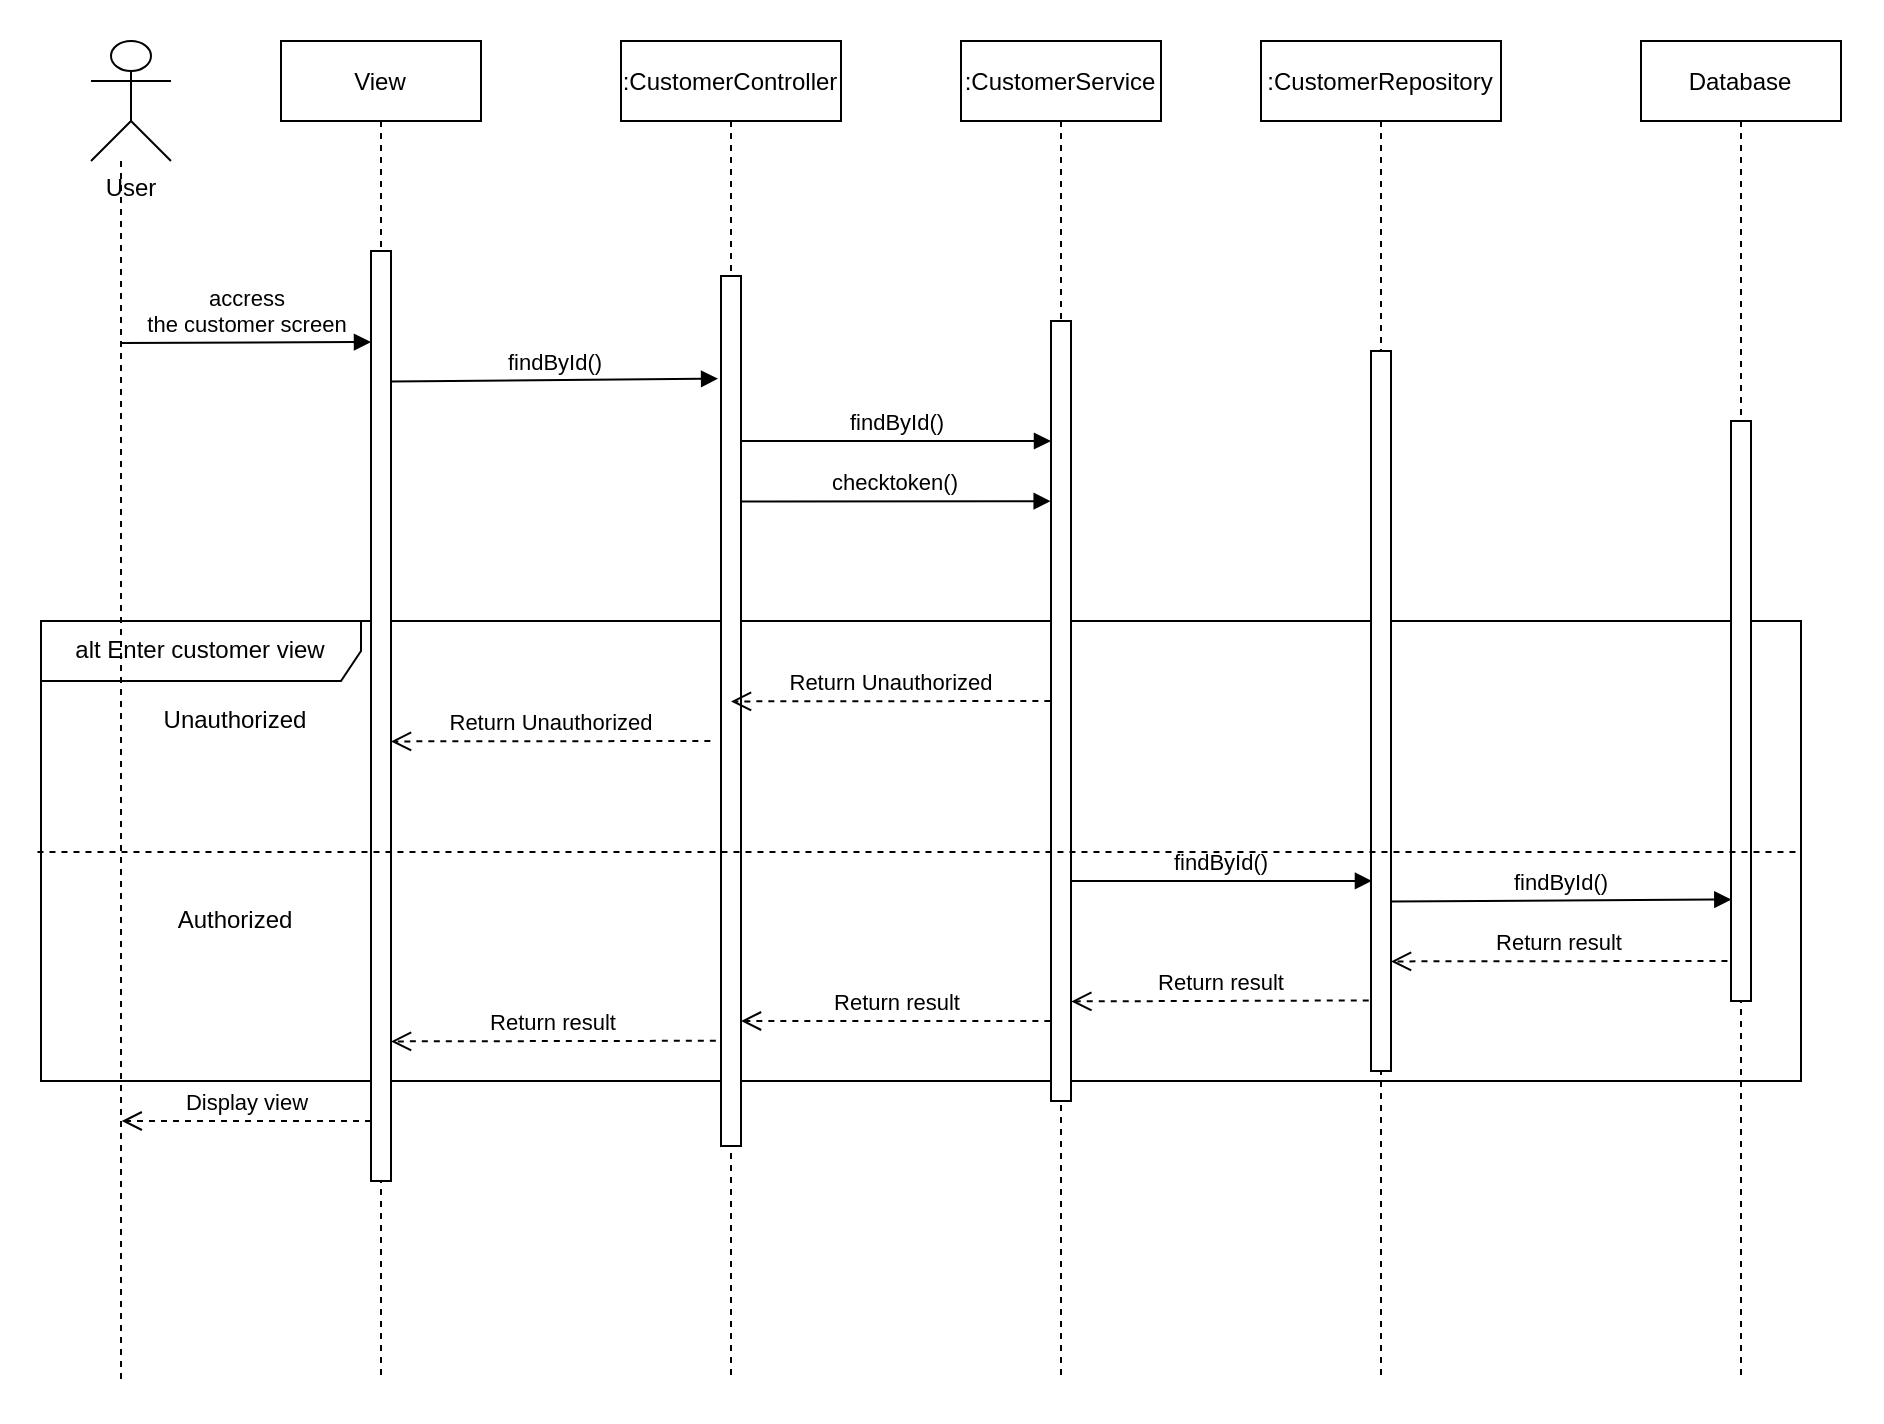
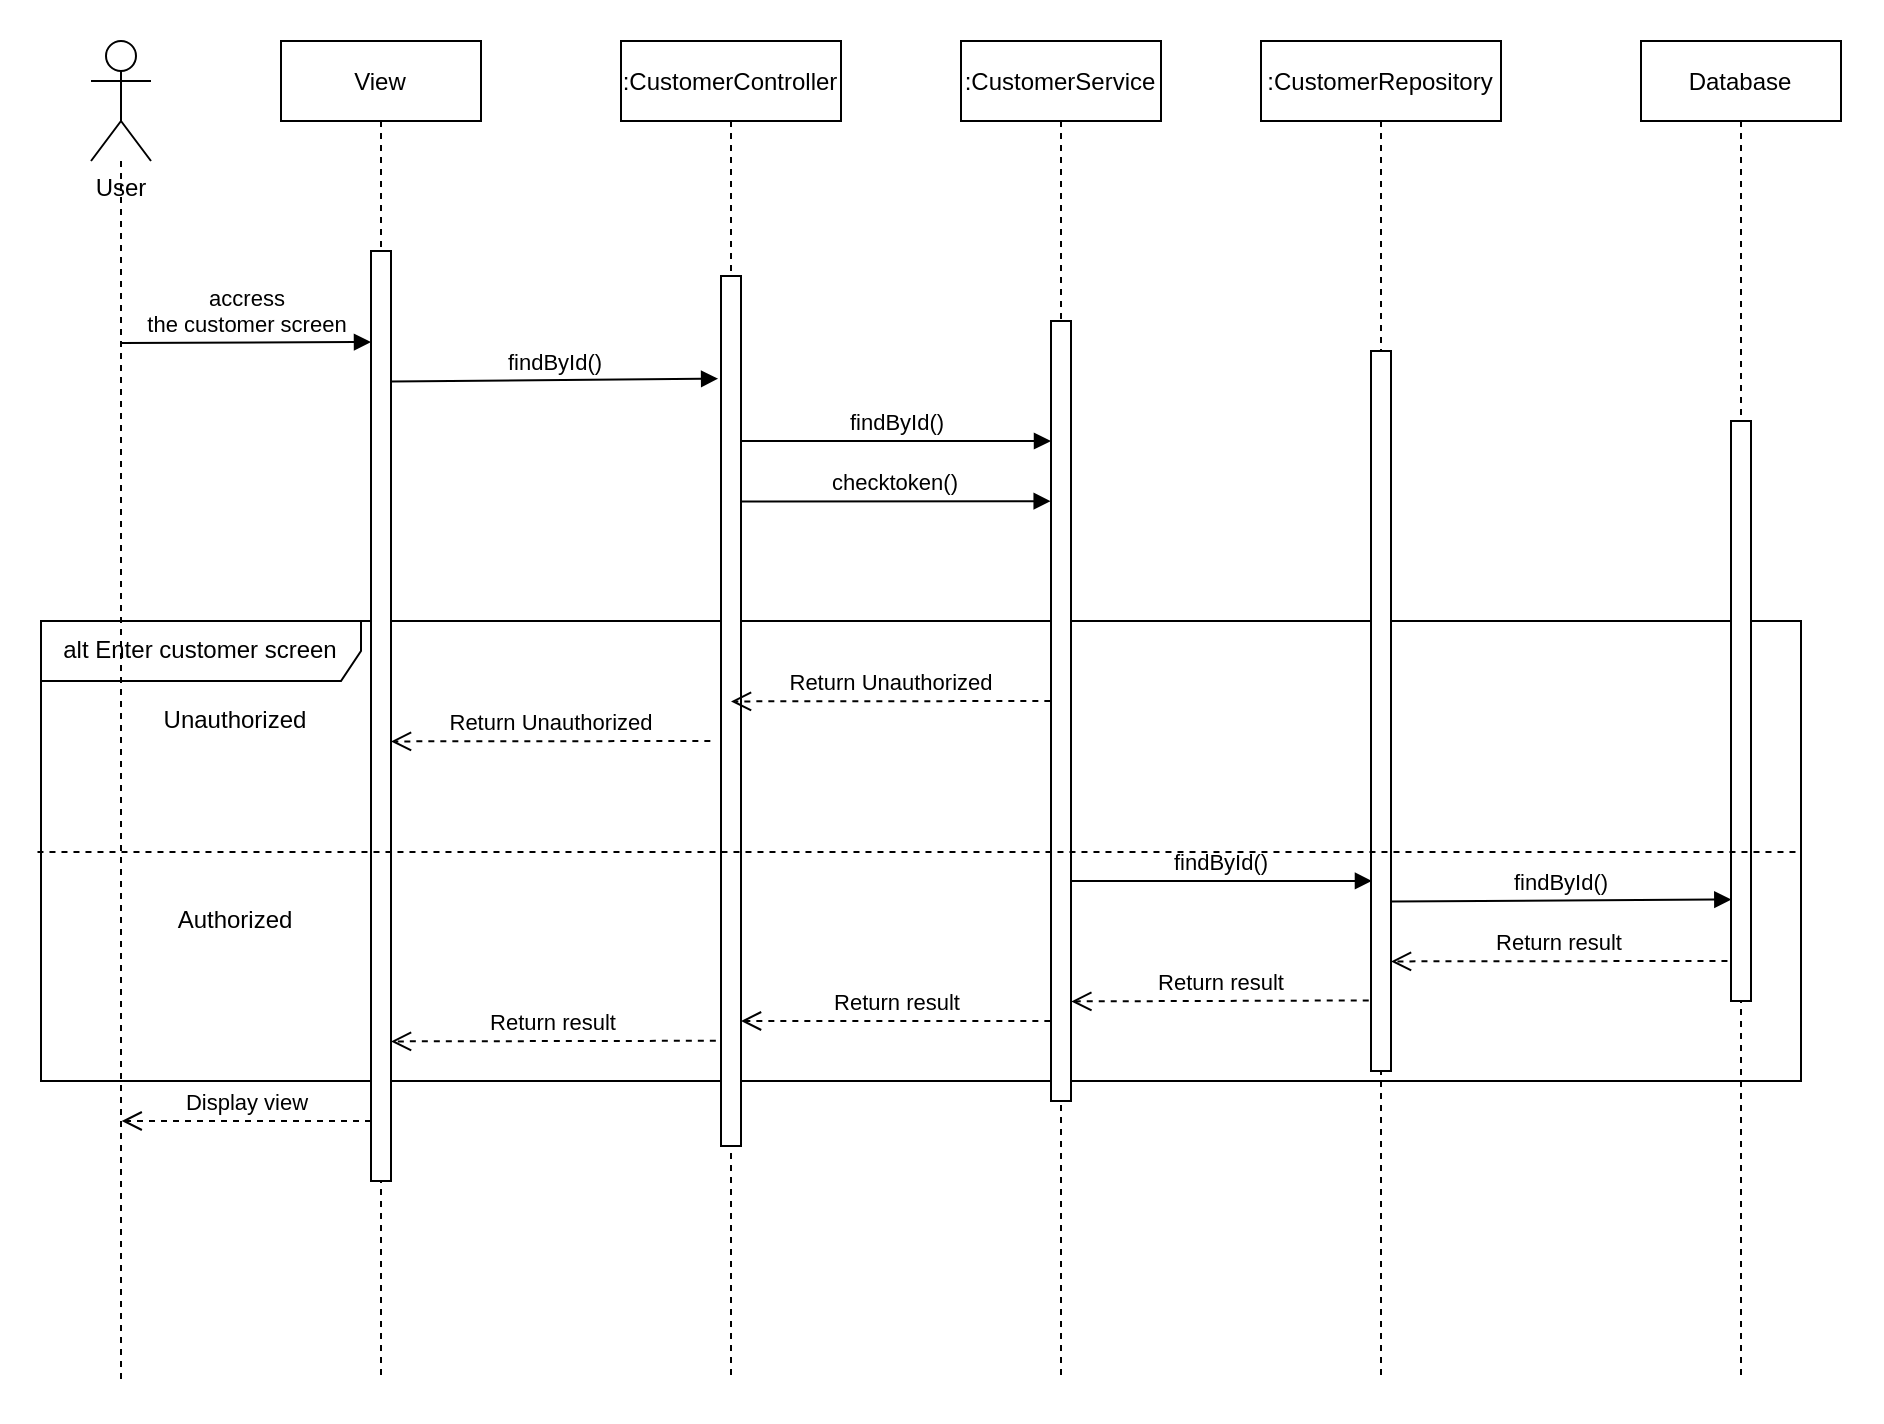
  <mxCell id="0" />
  <mxCell id="1" parent="0" />
- <mxCell id="2" value="alt Enter customer view" style="shape=umlFrame;whiteSpace=wrap;html=1;width=160;height=30;" parent="1" vertex="1"><mxGeometry x="20" y="310" width="880" height="230" as="geometry" /></mxCell>
+ <mxCell id="2" value="alt Enter customer screen" style="shape=umlFrame;whiteSpace=wrap;html=1;width=160;height=30;" parent="1" vertex="1"><mxGeometry x="20" y="310" width="880" height="230" as="geometry" /></mxCell>
  <mxCell id="3" style="edgeStyle=orthogonalEdgeStyle;rounded=0;orthogonalLoop=1;jettySize=auto;html=1;dashed=1;endArrow=none;endFill=0;" parent="1" source="4" edge="1"><mxGeometry relative="1" as="geometry"><mxPoint x="60" y="690" as="targetPoint" /><Array as="points"><mxPoint x="60" y="680" /></Array></mxGeometry></mxCell>
- <mxCell id="4" value="User" style="shape=umlActor;verticalLabelPosition=bottom;verticalAlign=top;html=1;" parent="1" vertex="1"><mxGeometry x="45" y="20" width="40" height="60" as="geometry" /></mxCell>
+ <mxCell id="4" value="User" style="shape=umlActor;verticalLabelPosition=bottom;verticalAlign=top;html=1;" parent="1" vertex="1"><mxGeometry x="45" y="20" width="30" height="60" as="geometry" /></mxCell>
  <mxCell id="5" value="View" style="shape=umlLifeline;perimeter=lifelinePerimeter;container=1;collapsible=0;recursiveResize=0;rounded=0;shadow=0;strokeWidth=1;" parent="1" vertex="1"><mxGeometry x="140" y="20" width="100" height="670" as="geometry" /></mxCell>
  <mxCell id="6" value="" style="html=1;points=[];perimeter=orthogonalPerimeter;" vertex="1" parent="5"><mxGeometry x="45" y="105" width="10" height="465" as="geometry" /></mxCell>
  <mxCell id="7" value="accress &lt;br&gt;the customer screen" style="html=1;verticalAlign=bottom;endArrow=block;entryX=-0.044;entryY=0.011;entryDx=0;entryDy=0;entryPerimeter=0;" edge="1" parent="5"><mxGeometry width="80" relative="1" as="geometry"><mxPoint x="-80" y="151" as="sourcePoint" /><mxPoint x="45.0" y="150.52" as="targetPoint" /></mxGeometry></mxCell>
  <mxCell id="8" value="Return Unauthorized" style="html=1;verticalAlign=bottom;endArrow=open;dashed=1;endSize=8;entryX=1.033;entryY=0.456;entryDx=0;entryDy=0;entryPerimeter=0;" edge="1" parent="5"><mxGeometry relative="1" as="geometry"><mxPoint x="214.67" y="350" as="sourcePoint" /><mxPoint x="55.0" y="350.2" as="targetPoint" /></mxGeometry></mxCell>
  <mxCell id="9" value="Display view" style="html=1;verticalAlign=bottom;endArrow=open;dashed=1;endSize=8;" edge="1" parent="5"><mxGeometry relative="1" as="geometry"><mxPoint x="45.0" y="540" as="sourcePoint" /><mxPoint x="-79.67" y="540" as="targetPoint" /></mxGeometry></mxCell>
  <mxCell id="10" value=":CustomerController" style="shape=umlLifeline;perimeter=lifelinePerimeter;container=1;collapsible=0;recursiveResize=0;rounded=0;shadow=0;strokeWidth=1;" parent="1" vertex="1"><mxGeometry x="310" y="20" width="110" height="670" as="geometry" /></mxCell>
  <mxCell id="11" value="" style="html=1;points=[];perimeter=orthogonalPerimeter;" vertex="1" parent="10"><mxGeometry x="50" y="117.5" width="10" height="435" as="geometry" /></mxCell>
  <mxCell id="12" value="findById()" style="html=1;verticalAlign=bottom;endArrow=block;entryX=-0.144;entryY=0.118;entryDx=0;entryDy=0;entryPerimeter=0;" edge="1" parent="10" target="11"><mxGeometry width="80" relative="1" as="geometry"><mxPoint x="-115" y="170.3" as="sourcePoint" /><mxPoint x="45" y="170.0" as="targetPoint" /></mxGeometry></mxCell>
  <mxCell id="13" value="Return result" style="html=1;verticalAlign=bottom;endArrow=open;dashed=1;endSize=8;" edge="1" parent="10"><mxGeometry relative="1" as="geometry"><mxPoint x="214.67" y="490" as="sourcePoint" /><mxPoint x="60" y="490" as="targetPoint" /></mxGeometry></mxCell>
  <mxCell id="14" value=":CustomerService" style="shape=umlLifeline;perimeter=lifelinePerimeter;container=1;collapsible=0;recursiveResize=0;rounded=0;shadow=0;strokeWidth=1;" parent="1" vertex="1"><mxGeometry x="480" y="20" width="100" height="670" as="geometry" /></mxCell>
  <mxCell id="15" value="" style="html=1;points=[];perimeter=orthogonalPerimeter;" vertex="1" parent="14"><mxGeometry x="45" y="140" width="10" height="390" as="geometry" /></mxCell>
  <mxCell id="16" value="findById()" style="html=1;verticalAlign=bottom;endArrow=block;entryX=0;entryY=0.166;entryDx=0;entryDy=0;entryPerimeter=0;" edge="1" parent="14"><mxGeometry width="80" relative="1" as="geometry"><mxPoint x="-110" y="200" as="sourcePoint" /><mxPoint x="45" y="200.0" as="targetPoint" /></mxGeometry></mxCell>
  <mxCell id="17" value=":CustomerRepository" style="shape=umlLifeline;perimeter=lifelinePerimeter;container=1;collapsible=0;recursiveResize=0;rounded=0;shadow=0;strokeWidth=1;" parent="1" vertex="1"><mxGeometry x="630" y="20" width="120" height="670" as="geometry" /></mxCell>
  <mxCell id="18" value="" style="html=1;points=[];perimeter=orthogonalPerimeter;" vertex="1" parent="17"><mxGeometry x="55" y="155" width="10" height="360" as="geometry" /></mxCell>
  <mxCell id="19" value="findById()" style="html=1;verticalAlign=bottom;endArrow=block;entryX=0.048;entryY=0.736;entryDx=0;entryDy=0;entryPerimeter=0;" edge="1" parent="17" target="18"><mxGeometry width="80" relative="1" as="geometry"><mxPoint x="-95" y="420" as="sourcePoint" /><mxPoint x="40" y="420" as="targetPoint" /></mxGeometry></mxCell>
  <mxCell id="20" value="Database" style="shape=umlLifeline;perimeter=lifelinePerimeter;container=1;collapsible=0;recursiveResize=0;rounded=0;shadow=0;strokeWidth=1;" parent="1" vertex="1"><mxGeometry x="820" y="20" width="100" height="670" as="geometry" /></mxCell>
  <mxCell id="21" value="" style="html=1;points=[];perimeter=orthogonalPerimeter;" vertex="1" parent="20"><mxGeometry x="45" y="190" width="10" height="290" as="geometry" /></mxCell>
  <mxCell id="22" value="Return result" style="html=1;verticalAlign=bottom;endArrow=open;dashed=1;endSize=8;entryX=1.033;entryY=0.456;entryDx=0;entryDy=0;entryPerimeter=0;exitX=-0.177;exitY=0.931;exitDx=0;exitDy=0;exitPerimeter=0;" edge="1" parent="20" source="21"><mxGeometry relative="1" as="geometry"><mxPoint x="34.67" y="460" as="sourcePoint" /><mxPoint x="-125.0" y="460.2" as="targetPoint" /></mxGeometry></mxCell>
  <mxCell id="23" value="" style="endArrow=none;dashed=1;html=1;rounded=0;entryX=0.999;entryY=0.502;entryDx=0;entryDy=0;entryPerimeter=0;exitX=-0.002;exitY=0.502;exitDx=0;exitDy=0;exitPerimeter=0;" edge="1" parent="1" source="2" target="2"><mxGeometry width="50" height="50" relative="1" as="geometry"><mxPoint x="610" y="420" as="sourcePoint" /><mxPoint x="660" y="370" as="targetPoint" /></mxGeometry></mxCell>
  <mxCell id="24" value="Unauthorized" style="text;html=1;strokeColor=none;fillColor=none;align=center;verticalAlign=middle;whiteSpace=wrap;rounded=0;" vertex="1" parent="1"><mxGeometry x="75" y="350" width="85" height="20" as="geometry" /></mxCell>
  <mxCell id="25" value="Authorized" style="text;html=1;strokeColor=none;fillColor=none;align=center;verticalAlign=middle;whiteSpace=wrap;rounded=0;" vertex="1" parent="1"><mxGeometry x="75" y="450" width="85" height="20" as="geometry" /></mxCell>
  <mxCell id="26" value="Return Unauthorized" style="html=1;verticalAlign=bottom;endArrow=open;dashed=1;endSize=8;entryX=1.033;entryY=0.456;entryDx=0;entryDy=0;entryPerimeter=0;" edge="1" parent="1"><mxGeometry relative="1" as="geometry"><mxPoint x="524.67" y="350" as="sourcePoint" /><mxPoint x="365" y="350.2" as="targetPoint" /></mxGeometry></mxCell>
  <mxCell id="27" value="findById()" style="html=1;verticalAlign=bottom;endArrow=block;entryX=0.016;entryY=0.825;entryDx=0;entryDy=0;entryPerimeter=0;" edge="1" parent="1" target="21"><mxGeometry width="80" relative="1" as="geometry"><mxPoint x="695" y="450.3" as="sourcePoint" /><mxPoint x="855" y="450" as="targetPoint" /></mxGeometry></mxCell>
  <mxCell id="28" value="Return result" style="html=1;verticalAlign=bottom;endArrow=open;dashed=1;endSize=8;entryX=1.033;entryY=0.456;entryDx=0;entryDy=0;entryPerimeter=0;exitX=-0.113;exitY=0.902;exitDx=0;exitDy=0;exitPerimeter=0;" edge="1" parent="1" source="18"><mxGeometry relative="1" as="geometry"><mxPoint x="680" y="500" as="sourcePoint" /><mxPoint x="535.16" y="500.2" as="targetPoint" /></mxGeometry></mxCell>
  <mxCell id="29" value="Return result" style="html=1;verticalAlign=bottom;endArrow=open;dashed=1;endSize=8;entryX=1.033;entryY=0.456;entryDx=0;entryDy=0;entryPerimeter=0;exitX=-0.258;exitY=0.879;exitDx=0;exitDy=0;exitPerimeter=0;" edge="1" parent="1" source="11"><mxGeometry relative="1" as="geometry"><mxPoint x="354.67" y="520" as="sourcePoint" /><mxPoint x="195" y="520.2" as="targetPoint" /></mxGeometry></mxCell>
  <mxCell id="30" value="checktoken()" style="html=1;verticalAlign=bottom;endArrow=block;entryX=-0.016;entryY=0.231;entryDx=0;entryDy=0;entryPerimeter=0;" edge="1" parent="1" target="15"><mxGeometry width="80" relative="1" as="geometry"><mxPoint x="370" y="250.3" as="sourcePoint" /><mxPoint x="520" y="250" as="targetPoint" /></mxGeometry></mxCell>
